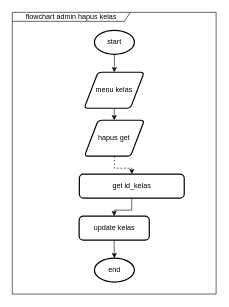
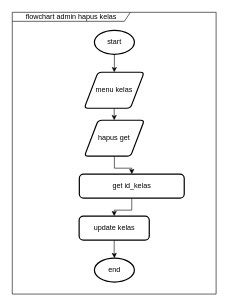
  <mxCell id="0" />
  <mxCell id="1" parent="0" />
  <mxCell id="2" style="edgeStyle=orthogonalEdgeStyle;rounded=0;orthogonalLoop=1;jettySize=auto;html=1;exitX=0.5;exitY=1;exitDx=0;exitDy=0;exitPerimeter=0;" edge="1" parent="1" source="3" target="5"><mxGeometry relative="1" as="geometry" /></mxCell>
  <mxCell id="3" value="start" style="strokeWidth=2;html=1;shape=mxgraph.flowchart.start_1;whiteSpace=wrap;" vertex="1" parent="1"><mxGeometry x="157" y="50" width="66.67" height="40" as="geometry" /></mxCell>
  <mxCell id="4" style="edgeStyle=orthogonalEdgeStyle;rounded=0;orthogonalLoop=1;jettySize=auto;html=1;exitX=0.5;exitY=1;exitDx=0;exitDy=0;" edge="1" parent="1" source="5" target="11"><mxGeometry relative="1" as="geometry" /></mxCell>
  <mxCell id="5" value="menu kelas" style="shape=parallelogram;html=1;strokeWidth=2;perimeter=parallelogramPerimeter;whiteSpace=wrap;rounded=1;arcSize=12;size=0.23;" vertex="1" parent="1"><mxGeometry x="140" y="120" width="100" height="60" as="geometry" /></mxCell>
  <mxCell id="6" style="edgeStyle=orthogonalEdgeStyle;rounded=0;orthogonalLoop=1;jettySize=auto;html=1;exitX=0.5;exitY=1;exitDx=0;exitDy=0;" edge="1" parent="1" source="7" target="8"><mxGeometry relative="1" as="geometry" /></mxCell>
  <mxCell id="7" value="update kelas" style="rounded=1;whiteSpace=wrap;html=1;absoluteArcSize=1;arcSize=14;strokeWidth=2;" vertex="1" parent="1"><mxGeometry x="131.5" y="360" width="117" height="40" as="geometry" /></mxCell>
  <mxCell id="8" value="end" style="strokeWidth=2;html=1;shape=mxgraph.flowchart.start_1;whiteSpace=wrap;" vertex="1" parent="1"><mxGeometry x="157" y="430" width="66.67" height="40" as="geometry" /></mxCell>
  <mxCell id="9" value="flowchart admin hapus kelas" style="shape=umlFrame;whiteSpace=wrap;html=1;width=197;height=15;" vertex="1" parent="1"><mxGeometry x="20" y="20" width="340" height="470" as="geometry" /></mxCell>
- <mxCell id="10" style="edgeStyle=orthogonalEdgeStyle;rounded=0;orthogonalLoop=1;jettySize=auto;html=1;exitX=0.5;exitY=1;exitDx=0;exitDy=0;entryX=0.5;entryY=0;entryDx=0;entryDy=0;dashed=1;" edge="1" parent="1" source="11" target="13"><mxGeometry relative="1" as="geometry" /></mxCell>
+ <mxCell id="10" style="edgeStyle=orthogonalEdgeStyle;rounded=0;orthogonalLoop=1;jettySize=auto;html=1;exitX=0.5;exitY=1;exitDx=0;exitDy=0;entryX=0.5;entryY=0;entryDx=0;entryDy=0;" edge="1" parent="1" source="11" target="13"><mxGeometry relative="1" as="geometry" /></mxCell>
  <mxCell id="11" value="hapus get" style="shape=parallelogram;html=1;strokeWidth=2;perimeter=parallelogramPerimeter;whiteSpace=wrap;rounded=1;arcSize=12;size=0.23;" vertex="1" parent="1"><mxGeometry x="140.33" y="200" width="100" height="60" as="geometry" /></mxCell>
  <mxCell id="12" style="edgeStyle=orthogonalEdgeStyle;rounded=0;orthogonalLoop=1;jettySize=auto;html=1;exitX=0.5;exitY=1;exitDx=0;exitDy=0;entryX=0.5;entryY=0;entryDx=0;entryDy=0;" edge="1" parent="1" source="13" target="7"><mxGeometry relative="1" as="geometry" /></mxCell>
  <mxCell id="13" value="get id_kelas" style="rounded=1;whiteSpace=wrap;html=1;absoluteArcSize=1;arcSize=14;strokeWidth=2;" vertex="1" parent="1"><mxGeometry x="131.83" y="290" width="175" height="40" as="geometry" /></mxCell>
